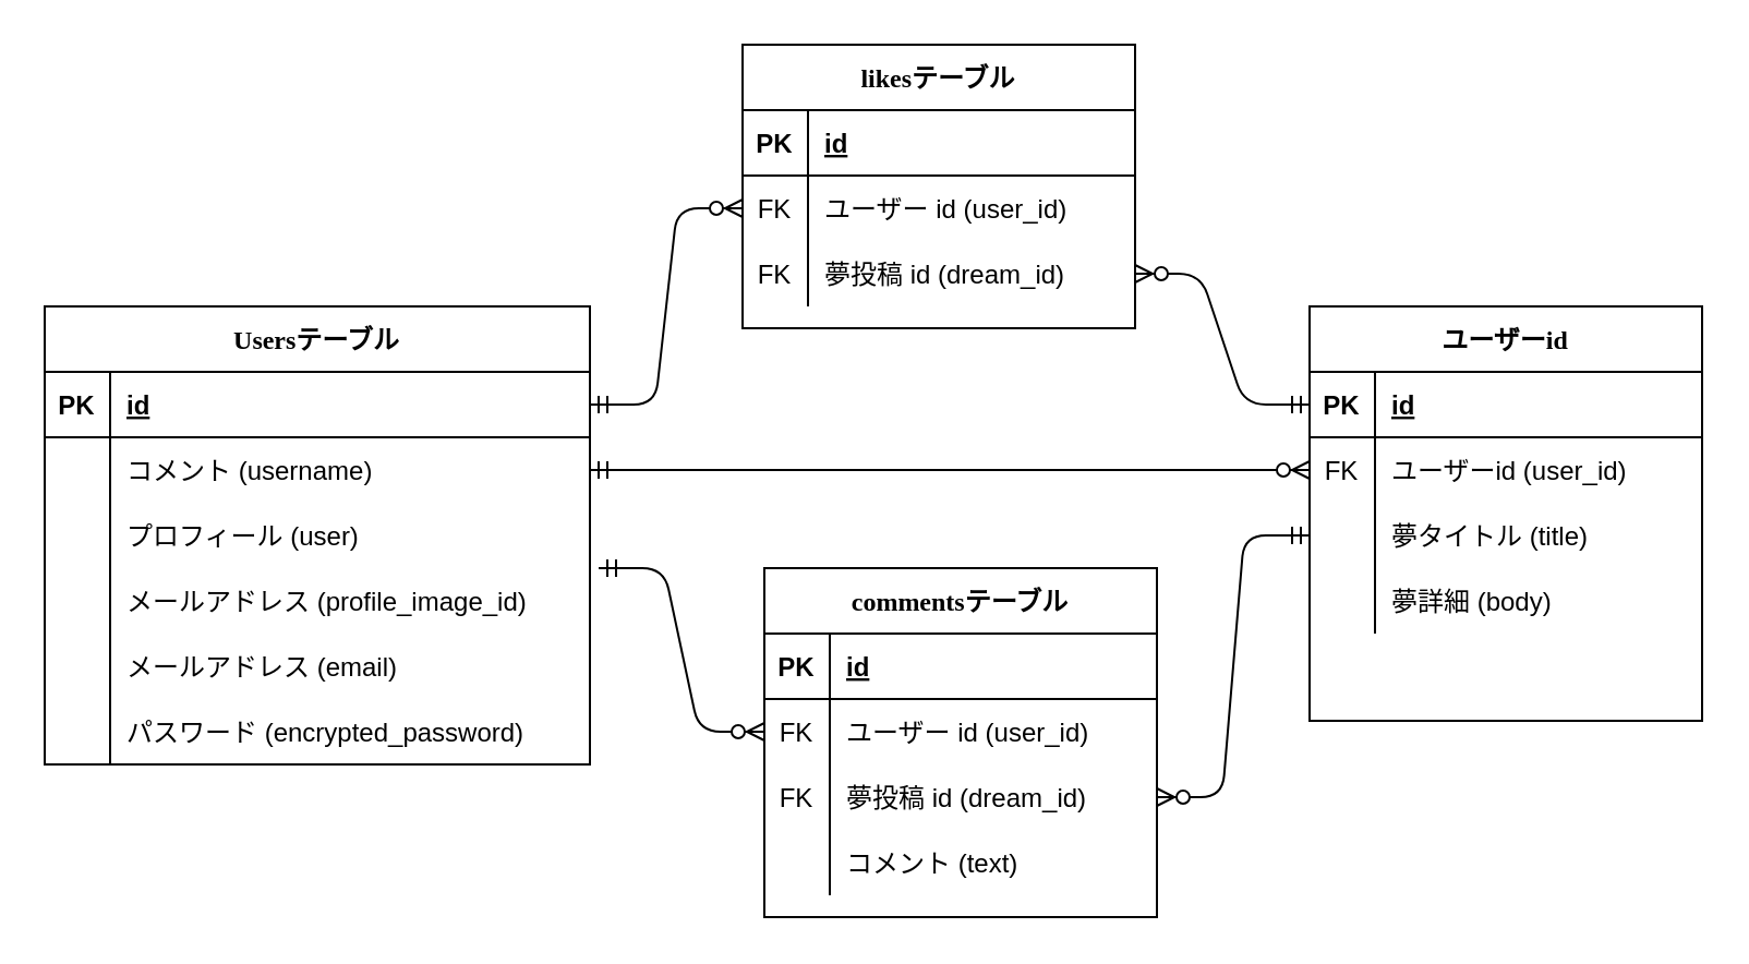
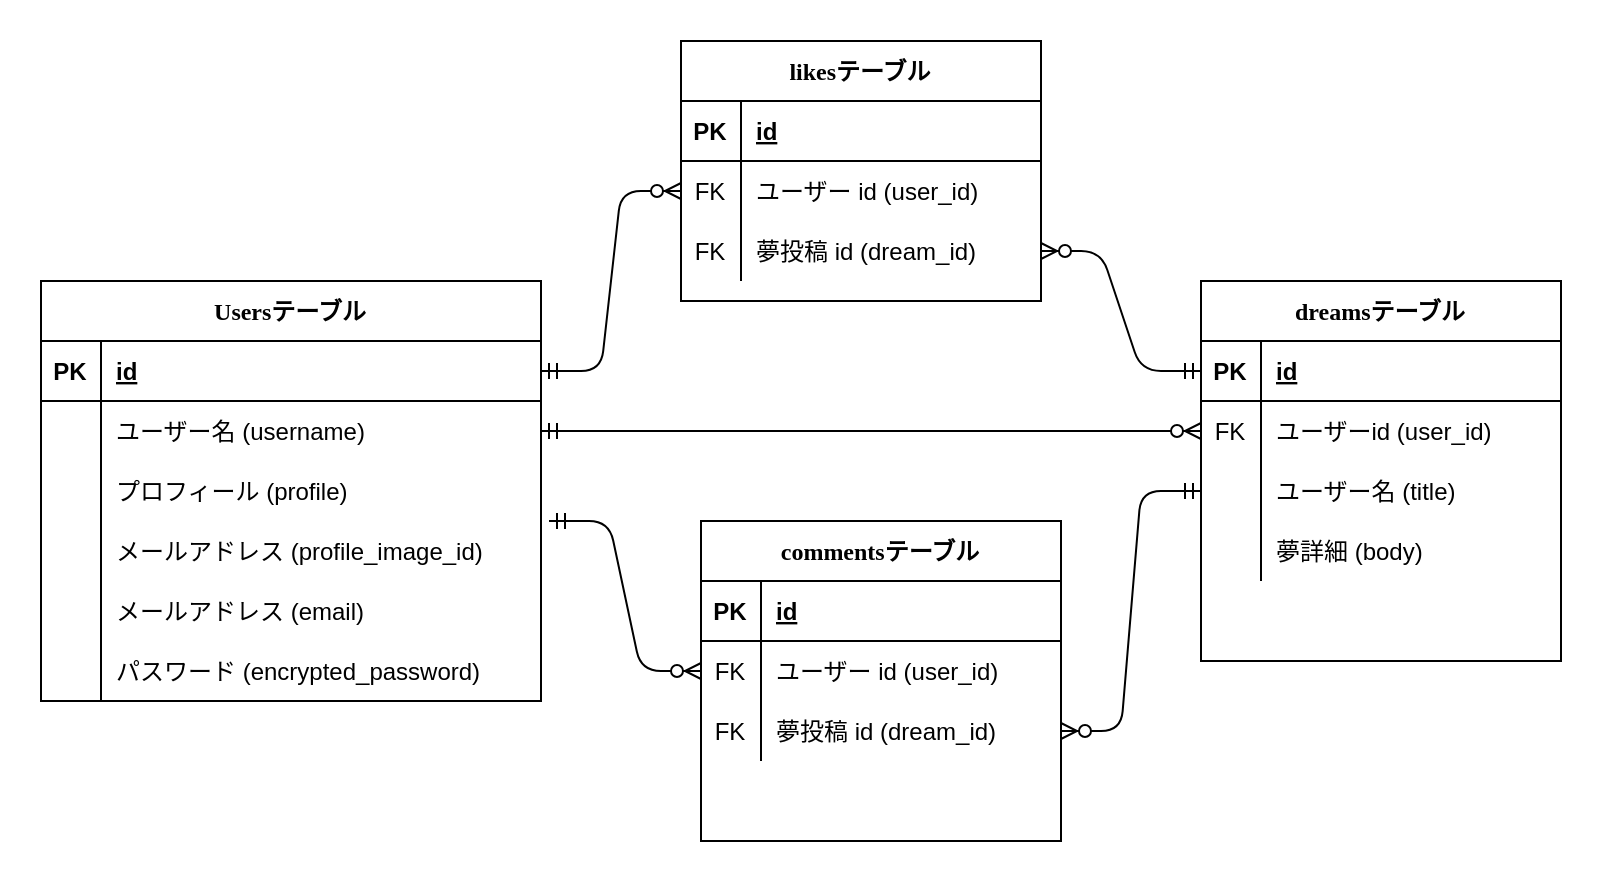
  <mxCell id="0" />
  <mxCell id="1" parent="0" />
  <mxCell id="2" value="Usersテーブル" style="shape=table;startSize=30;container=1;collapsible=1;childLayout=tableLayout;fixedRows=1;rowLines=0;fontStyle=1;align=center;resizeLast=1;comic=0;fontFamily=Garamond;" vertex="1" parent="1"><mxGeometry x="20" y="140" width="250" height="210" as="geometry" /></mxCell>
  <mxCell id="3" value="" style="shape=partialRectangle;collapsible=0;dropTarget=0;pointerEvents=0;fillColor=none;top=0;left=0;bottom=1;right=0;points=[[0,0.5],[1,0.5]];portConstraint=eastwest;" vertex="1" parent="2"><mxGeometry y="30" width="250" height="30" as="geometry" /></mxCell>
  <mxCell id="4" value="PK" style="shape=partialRectangle;connectable=0;fillColor=none;top=0;left=0;bottom=0;right=0;fontStyle=1;overflow=hidden;" vertex="1" parent="3"><mxGeometry width="30" height="30" as="geometry" /></mxCell>
  <mxCell id="5" value="id" style="shape=partialRectangle;connectable=0;fillColor=none;top=0;left=0;bottom=0;right=0;align=left;spacingLeft=6;fontStyle=5;overflow=hidden;" vertex="1" parent="3"><mxGeometry x="30" width="220" height="30" as="geometry" /></mxCell>
  <mxCell id="6" value="" style="shape=partialRectangle;collapsible=0;dropTarget=0;pointerEvents=0;fillColor=none;top=0;left=0;bottom=0;right=0;points=[[0,0.5],[1,0.5]];portConstraint=eastwest;" vertex="1" parent="2"><mxGeometry y="60" width="250" height="30" as="geometry" /></mxCell>
  <mxCell id="7" value="" style="shape=partialRectangle;connectable=0;fillColor=none;top=0;left=0;bottom=0;right=0;editable=1;overflow=hidden;" vertex="1" parent="6"><mxGeometry width="30" height="30" as="geometry" /></mxCell>
- <mxCell id="8" value="コメント (username)" style="shape=partialRectangle;connectable=0;fillColor=none;top=0;left=0;bottom=0;right=0;align=left;spacingLeft=6;overflow=hidden;" vertex="1" parent="6"><mxGeometry x="30" width="220" height="30" as="geometry" /></mxCell>
+ <mxCell id="8" value="ユーザー名 (username)" style="shape=partialRectangle;connectable=0;fillColor=none;top=0;left=0;bottom=0;right=0;align=left;spacingLeft=6;overflow=hidden;" vertex="1" parent="6"><mxGeometry x="30" width="220" height="30" as="geometry" /></mxCell>
  <mxCell id="9" value="" style="shape=partialRectangle;collapsible=0;dropTarget=0;pointerEvents=0;fillColor=none;top=0;left=0;bottom=0;right=0;points=[[0,0.5],[1,0.5]];portConstraint=eastwest;" vertex="1" parent="2"><mxGeometry y="90" width="250" height="30" as="geometry" /></mxCell>
  <mxCell id="10" value="" style="shape=partialRectangle;connectable=0;fillColor=none;top=0;left=0;bottom=0;right=0;editable=1;overflow=hidden;" vertex="1" parent="9"><mxGeometry width="30" height="30" as="geometry" /></mxCell>
- <mxCell id="11" value="プロフィール (user)" style="shape=partialRectangle;connectable=0;fillColor=none;top=0;left=0;bottom=0;right=0;align=left;spacingLeft=6;overflow=hidden;" vertex="1" parent="9"><mxGeometry x="30" width="220" height="30" as="geometry" /></mxCell>
+ <mxCell id="11" value="プロフィール (profile)" style="shape=partialRectangle;connectable=0;fillColor=none;top=0;left=0;bottom=0;right=0;align=left;spacingLeft=6;overflow=hidden;" vertex="1" parent="9"><mxGeometry x="30" width="220" height="30" as="geometry" /></mxCell>
  <mxCell id="12" style="shape=partialRectangle;collapsible=0;dropTarget=0;pointerEvents=0;fillColor=none;top=0;left=0;bottom=0;right=0;points=[[0,0.5],[1,0.5]];portConstraint=eastwest;" vertex="1" parent="2"><mxGeometry y="120" width="250" height="30" as="geometry" /></mxCell>
  <mxCell id="13" style="shape=partialRectangle;connectable=0;fillColor=none;top=0;left=0;bottom=0;right=0;editable=1;overflow=hidden;" vertex="1" parent="12"><mxGeometry width="30" height="30" as="geometry" /></mxCell>
  <mxCell id="14" value="メールアドレス (profile_image_id)" style="shape=partialRectangle;connectable=0;fillColor=none;top=0;left=0;bottom=0;right=0;align=left;spacingLeft=6;overflow=hidden;" vertex="1" parent="12"><mxGeometry x="30" width="220" height="30" as="geometry" /></mxCell>
  <mxCell id="15" style="shape=partialRectangle;collapsible=0;dropTarget=0;pointerEvents=0;fillColor=none;top=0;left=0;bottom=0;right=0;points=[[0,0.5],[1,0.5]];portConstraint=eastwest;" vertex="1" parent="2"><mxGeometry y="150" width="250" height="30" as="geometry" /></mxCell>
  <mxCell id="16" style="shape=partialRectangle;connectable=0;fillColor=none;top=0;left=0;bottom=0;right=0;editable=1;overflow=hidden;" vertex="1" parent="15"><mxGeometry width="30" height="30" as="geometry" /></mxCell>
  <mxCell id="17" value="メールアドレス (email)" style="shape=partialRectangle;connectable=0;fillColor=none;top=0;left=0;bottom=0;right=0;align=left;spacingLeft=6;overflow=hidden;" vertex="1" parent="15"><mxGeometry x="30" width="220" height="30" as="geometry" /></mxCell>
  <mxCell id="18" style="shape=partialRectangle;collapsible=0;dropTarget=0;pointerEvents=0;fillColor=none;top=0;left=0;bottom=0;right=0;points=[[0,0.5],[1,0.5]];portConstraint=eastwest;" vertex="1" parent="2"><mxGeometry y="180" width="250" height="30" as="geometry" /></mxCell>
  <mxCell id="19" style="shape=partialRectangle;connectable=0;fillColor=none;top=0;left=0;bottom=0;right=0;editable=1;overflow=hidden;" vertex="1" parent="18"><mxGeometry width="30" height="30" as="geometry" /></mxCell>
  <mxCell id="20" value="パスワード (encrypted_password)" style="shape=partialRectangle;connectable=0;fillColor=none;top=0;left=0;bottom=0;right=0;align=left;spacingLeft=6;overflow=hidden;" vertex="1" parent="18"><mxGeometry x="30" width="220" height="30" as="geometry" /></mxCell>
- <mxCell id="21" value="ユーザーid" style="shape=table;startSize=30;container=1;collapsible=1;childLayout=tableLayout;fixedRows=1;rowLines=0;fontStyle=1;align=center;resizeLast=1;comic=0;fontFamily=Garamond;" vertex="1" parent="1"><mxGeometry x="600" y="140" width="180" height="190" as="geometry" /></mxCell>
+ <mxCell id="21" value="dreamsテーブル" style="shape=table;startSize=30;container=1;collapsible=1;childLayout=tableLayout;fixedRows=1;rowLines=0;fontStyle=1;align=center;resizeLast=1;comic=0;fontFamily=Garamond;" vertex="1" parent="1"><mxGeometry x="600" y="140" width="180" height="190" as="geometry" /></mxCell>
  <mxCell id="22" value="" style="shape=partialRectangle;collapsible=0;dropTarget=0;pointerEvents=0;fillColor=none;top=0;left=0;bottom=1;right=0;points=[[0,0.5],[1,0.5]];portConstraint=eastwest;" vertex="1" parent="21"><mxGeometry y="30" width="180" height="30" as="geometry" /></mxCell>
  <mxCell id="23" value="PK" style="shape=partialRectangle;connectable=0;fillColor=none;top=0;left=0;bottom=0;right=0;fontStyle=1;overflow=hidden;" vertex="1" parent="22"><mxGeometry width="30" height="30" as="geometry" /></mxCell>
  <mxCell id="24" value="id" style="shape=partialRectangle;connectable=0;fillColor=none;top=0;left=0;bottom=0;right=0;align=left;spacingLeft=6;fontStyle=5;overflow=hidden;" vertex="1" parent="22"><mxGeometry x="30" width="150" height="30" as="geometry" /></mxCell>
  <mxCell id="25" value="" style="shape=partialRectangle;collapsible=0;dropTarget=0;pointerEvents=0;fillColor=none;top=0;left=0;bottom=0;right=0;points=[[0,0.5],[1,0.5]];portConstraint=eastwest;" vertex="1" parent="21"><mxGeometry y="60" width="180" height="30" as="geometry" /></mxCell>
  <mxCell id="26" value="FK" style="shape=partialRectangle;connectable=0;fillColor=none;top=0;left=0;bottom=0;right=0;editable=1;overflow=hidden;" vertex="1" parent="25"><mxGeometry width="30" height="30" as="geometry" /></mxCell>
  <mxCell id="27" value="ユーザーid (user_id)" style="shape=partialRectangle;connectable=0;fillColor=none;top=0;left=0;bottom=0;right=0;align=left;spacingLeft=6;overflow=hidden;" vertex="1" parent="25"><mxGeometry x="30" width="150" height="30" as="geometry" /></mxCell>
  <mxCell id="28" value="" style="shape=partialRectangle;collapsible=0;dropTarget=0;pointerEvents=0;fillColor=none;top=0;left=0;bottom=0;right=0;points=[[0,0.5],[1,0.5]];portConstraint=eastwest;" vertex="1" parent="21"><mxGeometry y="90" width="180" height="30" as="geometry" /></mxCell>
  <mxCell id="29" value="" style="shape=partialRectangle;connectable=0;fillColor=none;top=0;left=0;bottom=0;right=0;editable=1;overflow=hidden;" vertex="1" parent="28"><mxGeometry width="30" height="30" as="geometry" /></mxCell>
- <mxCell id="30" value="夢タイトル (title)" style="shape=partialRectangle;connectable=0;fillColor=none;top=0;left=0;bottom=0;right=0;align=left;spacingLeft=6;overflow=hidden;" vertex="1" parent="28"><mxGeometry x="30" width="150" height="30" as="geometry" /></mxCell>
+ <mxCell id="30" value="ユーザー名 (title)" style="shape=partialRectangle;connectable=0;fillColor=none;top=0;left=0;bottom=0;right=0;align=left;spacingLeft=6;overflow=hidden;" vertex="1" parent="28"><mxGeometry x="30" width="150" height="30" as="geometry" /></mxCell>
  <mxCell id="31" value="" style="shape=partialRectangle;collapsible=0;dropTarget=0;pointerEvents=0;fillColor=none;top=0;left=0;bottom=0;right=0;points=[[0,0.5],[1,0.5]];portConstraint=eastwest;" vertex="1" parent="21"><mxGeometry y="120" width="180" height="30" as="geometry" /></mxCell>
  <mxCell id="32" value="" style="shape=partialRectangle;connectable=0;fillColor=none;top=0;left=0;bottom=0;right=0;editable=1;overflow=hidden;" vertex="1" parent="31"><mxGeometry width="30" height="30" as="geometry" /></mxCell>
  <mxCell id="33" value="夢詳細 (body)" style="shape=partialRectangle;connectable=0;fillColor=none;top=0;left=0;bottom=0;right=0;align=left;spacingLeft=6;overflow=hidden;" vertex="1" parent="31"><mxGeometry x="30" width="150" height="30" as="geometry" /></mxCell>
  <mxCell id="34" style="shape=partialRectangle;collapsible=0;dropTarget=0;pointerEvents=0;fillColor=none;top=0;left=0;bottom=0;right=0;points=[[0,0.5],[1,0.5]];portConstraint=eastwest;" vertex="1" parent="21"><mxGeometry y="150" width="180" height="30" as="geometry" /></mxCell>
  <mxCell id="35" style="shape=partialRectangle;connectable=0;fillColor=none;top=0;left=0;bottom=0;right=0;editable=1;overflow=hidden;" vertex="1" parent="34"><mxGeometry width="30" height="30" as="geometry" /></mxCell>
  <mxCell id="36" value="" style="edgeStyle=entityRelationEdgeStyle;fontSize=12;html=1;endArrow=ERzeroToMany;startArrow=ERmandOne;exitX=1;exitY=0.5;exitDx=0;exitDy=0;entryX=0;entryY=0.5;entryDx=0;entryDy=0;" edge="1" parent="1" source="6" target="25"><mxGeometry width="100" height="100" relative="1" as="geometry"><mxPoint x="360" y="320" as="sourcePoint" /><mxPoint x="460" y="220" as="targetPoint" /></mxGeometry></mxCell>
  <mxCell id="37" value="commentsテーブル" style="shape=table;startSize=30;container=1;collapsible=1;childLayout=tableLayout;fixedRows=1;rowLines=0;fontStyle=1;align=center;resizeLast=1;comic=0;fontFamily=Garamond;" vertex="1" parent="1"><mxGeometry x="350" y="260" width="180" height="160" as="geometry" /></mxCell>
  <mxCell id="38" value="" style="shape=partialRectangle;collapsible=0;dropTarget=0;pointerEvents=0;fillColor=none;top=0;left=0;bottom=1;right=0;points=[[0,0.5],[1,0.5]];portConstraint=eastwest;" vertex="1" parent="37"><mxGeometry y="30" width="180" height="30" as="geometry" /></mxCell>
  <mxCell id="39" value="PK" style="shape=partialRectangle;connectable=0;fillColor=none;top=0;left=0;bottom=0;right=0;fontStyle=1;overflow=hidden;" vertex="1" parent="38"><mxGeometry width="30" height="30" as="geometry" /></mxCell>
  <mxCell id="40" value="id" style="shape=partialRectangle;connectable=0;fillColor=none;top=0;left=0;bottom=0;right=0;align=left;spacingLeft=6;fontStyle=5;overflow=hidden;" vertex="1" parent="38"><mxGeometry x="30" width="150" height="30" as="geometry" /></mxCell>
  <mxCell id="41" value="" style="shape=partialRectangle;collapsible=0;dropTarget=0;pointerEvents=0;fillColor=none;top=0;left=0;bottom=0;right=0;points=[[0,0.5],[1,0.5]];portConstraint=eastwest;" vertex="1" parent="37"><mxGeometry y="60" width="180" height="30" as="geometry" /></mxCell>
  <mxCell id="42" value="FK" style="shape=partialRectangle;connectable=0;fillColor=none;top=0;left=0;bottom=0;right=0;editable=1;overflow=hidden;" vertex="1" parent="41"><mxGeometry width="30" height="30" as="geometry" /></mxCell>
  <mxCell id="43" value="ユーザー id (user_id)" style="shape=partialRectangle;connectable=0;fillColor=none;top=0;left=0;bottom=0;right=0;align=left;spacingLeft=6;overflow=hidden;" vertex="1" parent="41"><mxGeometry x="30" width="150" height="30" as="geometry" /></mxCell>
  <mxCell id="44" value="" style="shape=partialRectangle;collapsible=0;dropTarget=0;pointerEvents=0;fillColor=none;top=0;left=0;bottom=0;right=0;points=[[0,0.5],[1,0.5]];portConstraint=eastwest;" vertex="1" parent="37"><mxGeometry y="90" width="180" height="30" as="geometry" /></mxCell>
  <mxCell id="45" value="FK" style="shape=partialRectangle;connectable=0;fillColor=none;top=0;left=0;bottom=0;right=0;editable=1;overflow=hidden;" vertex="1" parent="44"><mxGeometry width="30" height="30" as="geometry" /></mxCell>
  <mxCell id="46" value="夢投稿 id (dream_id)" style="shape=partialRectangle;connectable=0;fillColor=none;top=0;left=0;bottom=0;right=0;align=left;spacingLeft=6;overflow=hidden;" vertex="1" parent="44"><mxGeometry x="30" width="150" height="30" as="geometry" /></mxCell>
  <mxCell id="47" value="" style="shape=partialRectangle;collapsible=0;dropTarget=0;pointerEvents=0;fillColor=none;top=0;left=0;bottom=0;right=0;points=[[0,0.5],[1,0.5]];portConstraint=eastwest;" vertex="1" parent="37"><mxGeometry y="120" width="180" height="30" as="geometry" /></mxCell>
  <mxCell id="48" value="" style="shape=partialRectangle;connectable=0;fillColor=none;top=0;left=0;bottom=0;right=0;editable=1;overflow=hidden;" vertex="1" parent="47"><mxGeometry width="30" height="30" as="geometry" /></mxCell>
- <mxCell id="49" value="コメント (text)" style="shape=partialRectangle;connectable=0;fillColor=none;top=0;left=0;bottom=0;right=0;align=left;spacingLeft=6;overflow=hidden;" vertex="1" parent="47"><mxGeometry x="30" width="150" height="30" as="geometry" /></mxCell>
  <mxCell id="50" value="" style="edgeStyle=entityRelationEdgeStyle;fontSize=12;html=1;endArrow=ERzeroToMany;startArrow=ERmandOne;exitX=1.016;exitY=0;exitDx=0;exitDy=0;entryX=0;entryY=0.5;entryDx=0;entryDy=0;exitPerimeter=0;" edge="1" parent="1" source="12" target="41"><mxGeometry width="100" height="100" relative="1" as="geometry"><mxPoint x="370" y="400" as="sourcePoint" /><mxPoint x="470" y="300" as="targetPoint" /></mxGeometry></mxCell>
  <mxCell id="51" value="" style="edgeStyle=entityRelationEdgeStyle;fontSize=12;html=1;endArrow=ERzeroToMany;startArrow=ERmandOne;entryX=1;entryY=0.5;entryDx=0;entryDy=0;exitX=0;exitY=0.5;exitDx=0;exitDy=0;" edge="1" parent="1" source="28" target="44"><mxGeometry width="100" height="100" relative="1" as="geometry"><mxPoint x="510" y="340" as="sourcePoint" /><mxPoint x="610" y="240" as="targetPoint" /></mxGeometry></mxCell>
  <mxCell id="52" value="likesテーブル" style="shape=table;startSize=30;container=1;collapsible=1;childLayout=tableLayout;fixedRows=1;rowLines=0;fontStyle=1;align=center;resizeLast=1;comic=0;fontFamily=Garamond;" vertex="1" parent="1"><mxGeometry x="340" y="20" width="180" height="130" as="geometry" /></mxCell>
  <mxCell id="53" value="" style="shape=partialRectangle;collapsible=0;dropTarget=0;pointerEvents=0;fillColor=none;top=0;left=0;bottom=1;right=0;points=[[0,0.5],[1,0.5]];portConstraint=eastwest;" vertex="1" parent="52"><mxGeometry y="30" width="180" height="30" as="geometry" /></mxCell>
  <mxCell id="54" value="PK" style="shape=partialRectangle;connectable=0;fillColor=none;top=0;left=0;bottom=0;right=0;fontStyle=1;overflow=hidden;" vertex="1" parent="53"><mxGeometry width="30" height="30" as="geometry" /></mxCell>
  <mxCell id="55" value="id" style="shape=partialRectangle;connectable=0;fillColor=none;top=0;left=0;bottom=0;right=0;align=left;spacingLeft=6;fontStyle=5;overflow=hidden;" vertex="1" parent="53"><mxGeometry x="30" width="150" height="30" as="geometry" /></mxCell>
  <mxCell id="56" value="" style="shape=partialRectangle;collapsible=0;dropTarget=0;pointerEvents=0;fillColor=none;top=0;left=0;bottom=0;right=0;points=[[0,0.5],[1,0.5]];portConstraint=eastwest;" vertex="1" parent="52"><mxGeometry y="60" width="180" height="30" as="geometry" /></mxCell>
  <mxCell id="57" value="FK" style="shape=partialRectangle;connectable=0;fillColor=none;top=0;left=0;bottom=0;right=0;editable=1;overflow=hidden;" vertex="1" parent="56"><mxGeometry width="30" height="30" as="geometry" /></mxCell>
  <mxCell id="58" value="ユーザー id (user_id)" style="shape=partialRectangle;connectable=0;fillColor=none;top=0;left=0;bottom=0;right=0;align=left;spacingLeft=6;overflow=hidden;" vertex="1" parent="56"><mxGeometry x="30" width="150" height="30" as="geometry" /></mxCell>
  <mxCell id="59" value="" style="shape=partialRectangle;collapsible=0;dropTarget=0;pointerEvents=0;fillColor=none;top=0;left=0;bottom=0;right=0;points=[[0,0.5],[1,0.5]];portConstraint=eastwest;" vertex="1" parent="52"><mxGeometry y="90" width="180" height="30" as="geometry" /></mxCell>
  <mxCell id="60" value="FK" style="shape=partialRectangle;connectable=0;fillColor=none;top=0;left=0;bottom=0;right=0;editable=1;overflow=hidden;" vertex="1" parent="59"><mxGeometry width="30" height="30" as="geometry" /></mxCell>
  <mxCell id="61" value="夢投稿 id (dream_id)" style="shape=partialRectangle;connectable=0;fillColor=none;top=0;left=0;bottom=0;right=0;align=left;spacingLeft=6;overflow=hidden;" vertex="1" parent="59"><mxGeometry x="30" width="150" height="30" as="geometry" /></mxCell>
  <mxCell id="62" value="" style="edgeStyle=entityRelationEdgeStyle;fontSize=12;html=1;endArrow=ERzeroToMany;startArrow=ERmandOne;entryX=0;entryY=0.5;entryDx=0;entryDy=0;exitX=1;exitY=0.5;exitDx=0;exitDy=0;" edge="1" parent="1" source="3" target="56"><mxGeometry width="100" height="100" relative="1" as="geometry"><mxPoint x="270" y="240" as="sourcePoint" /><mxPoint x="370" y="140" as="targetPoint" /></mxGeometry></mxCell>
  <mxCell id="63" value="" style="edgeStyle=entityRelationEdgeStyle;fontSize=12;html=1;endArrow=ERzeroToMany;startArrow=ERmandOne;entryX=1;entryY=0.5;entryDx=0;entryDy=0;exitX=0;exitY=0.5;exitDx=0;exitDy=0;" edge="1" parent="1" source="22" target="59"><mxGeometry width="100" height="100" relative="1" as="geometry"><mxPoint x="540" y="170" as="sourcePoint" /><mxPoint x="670" y="0" as="targetPoint" /></mxGeometry></mxCell>
